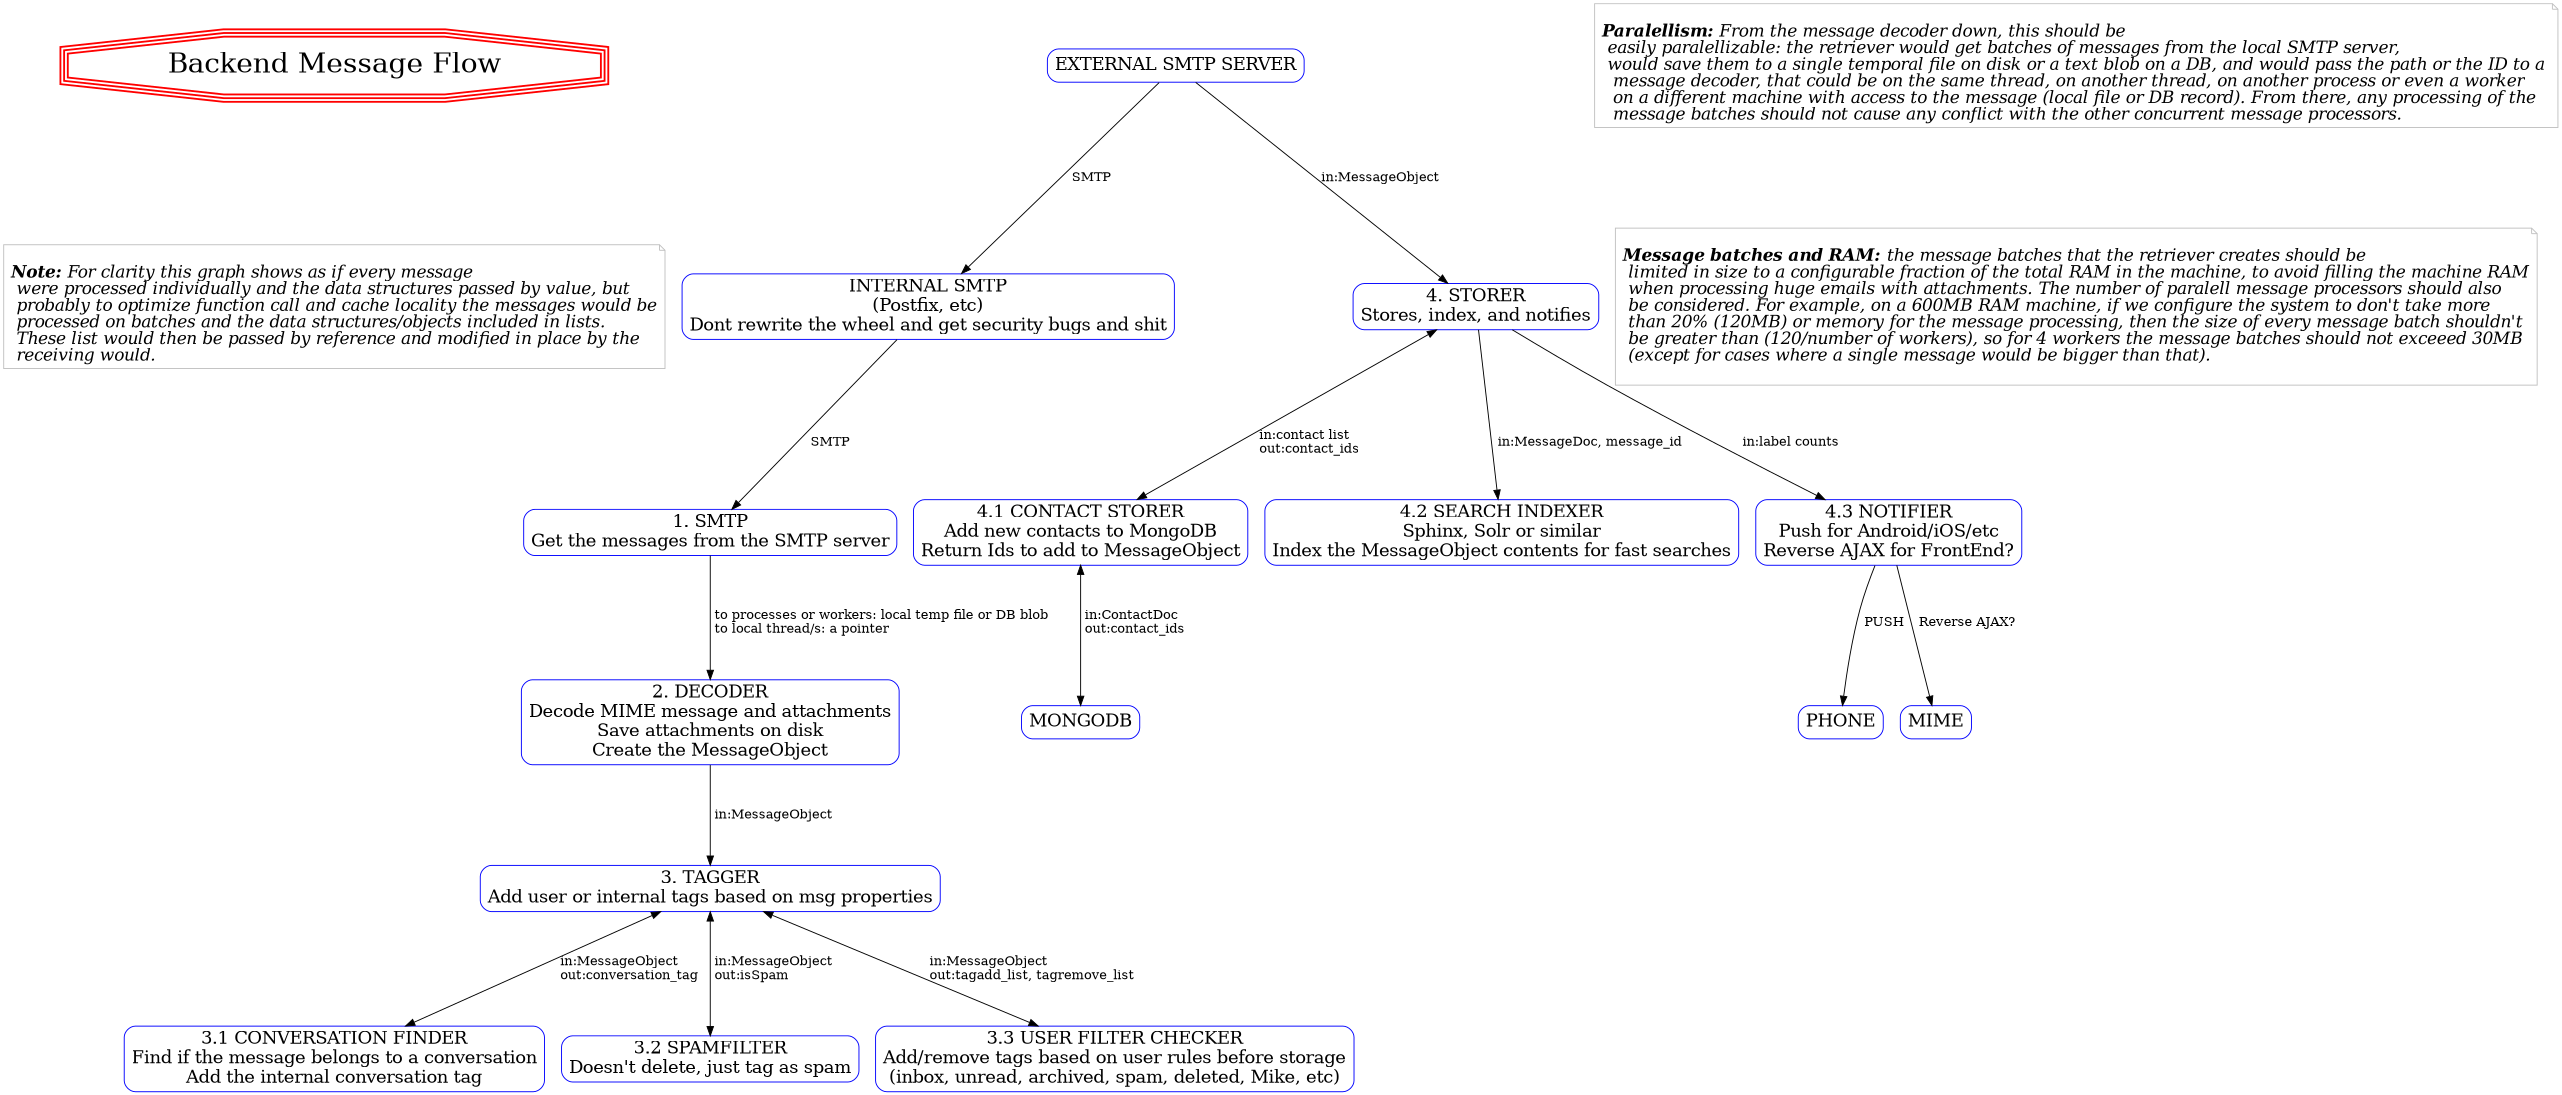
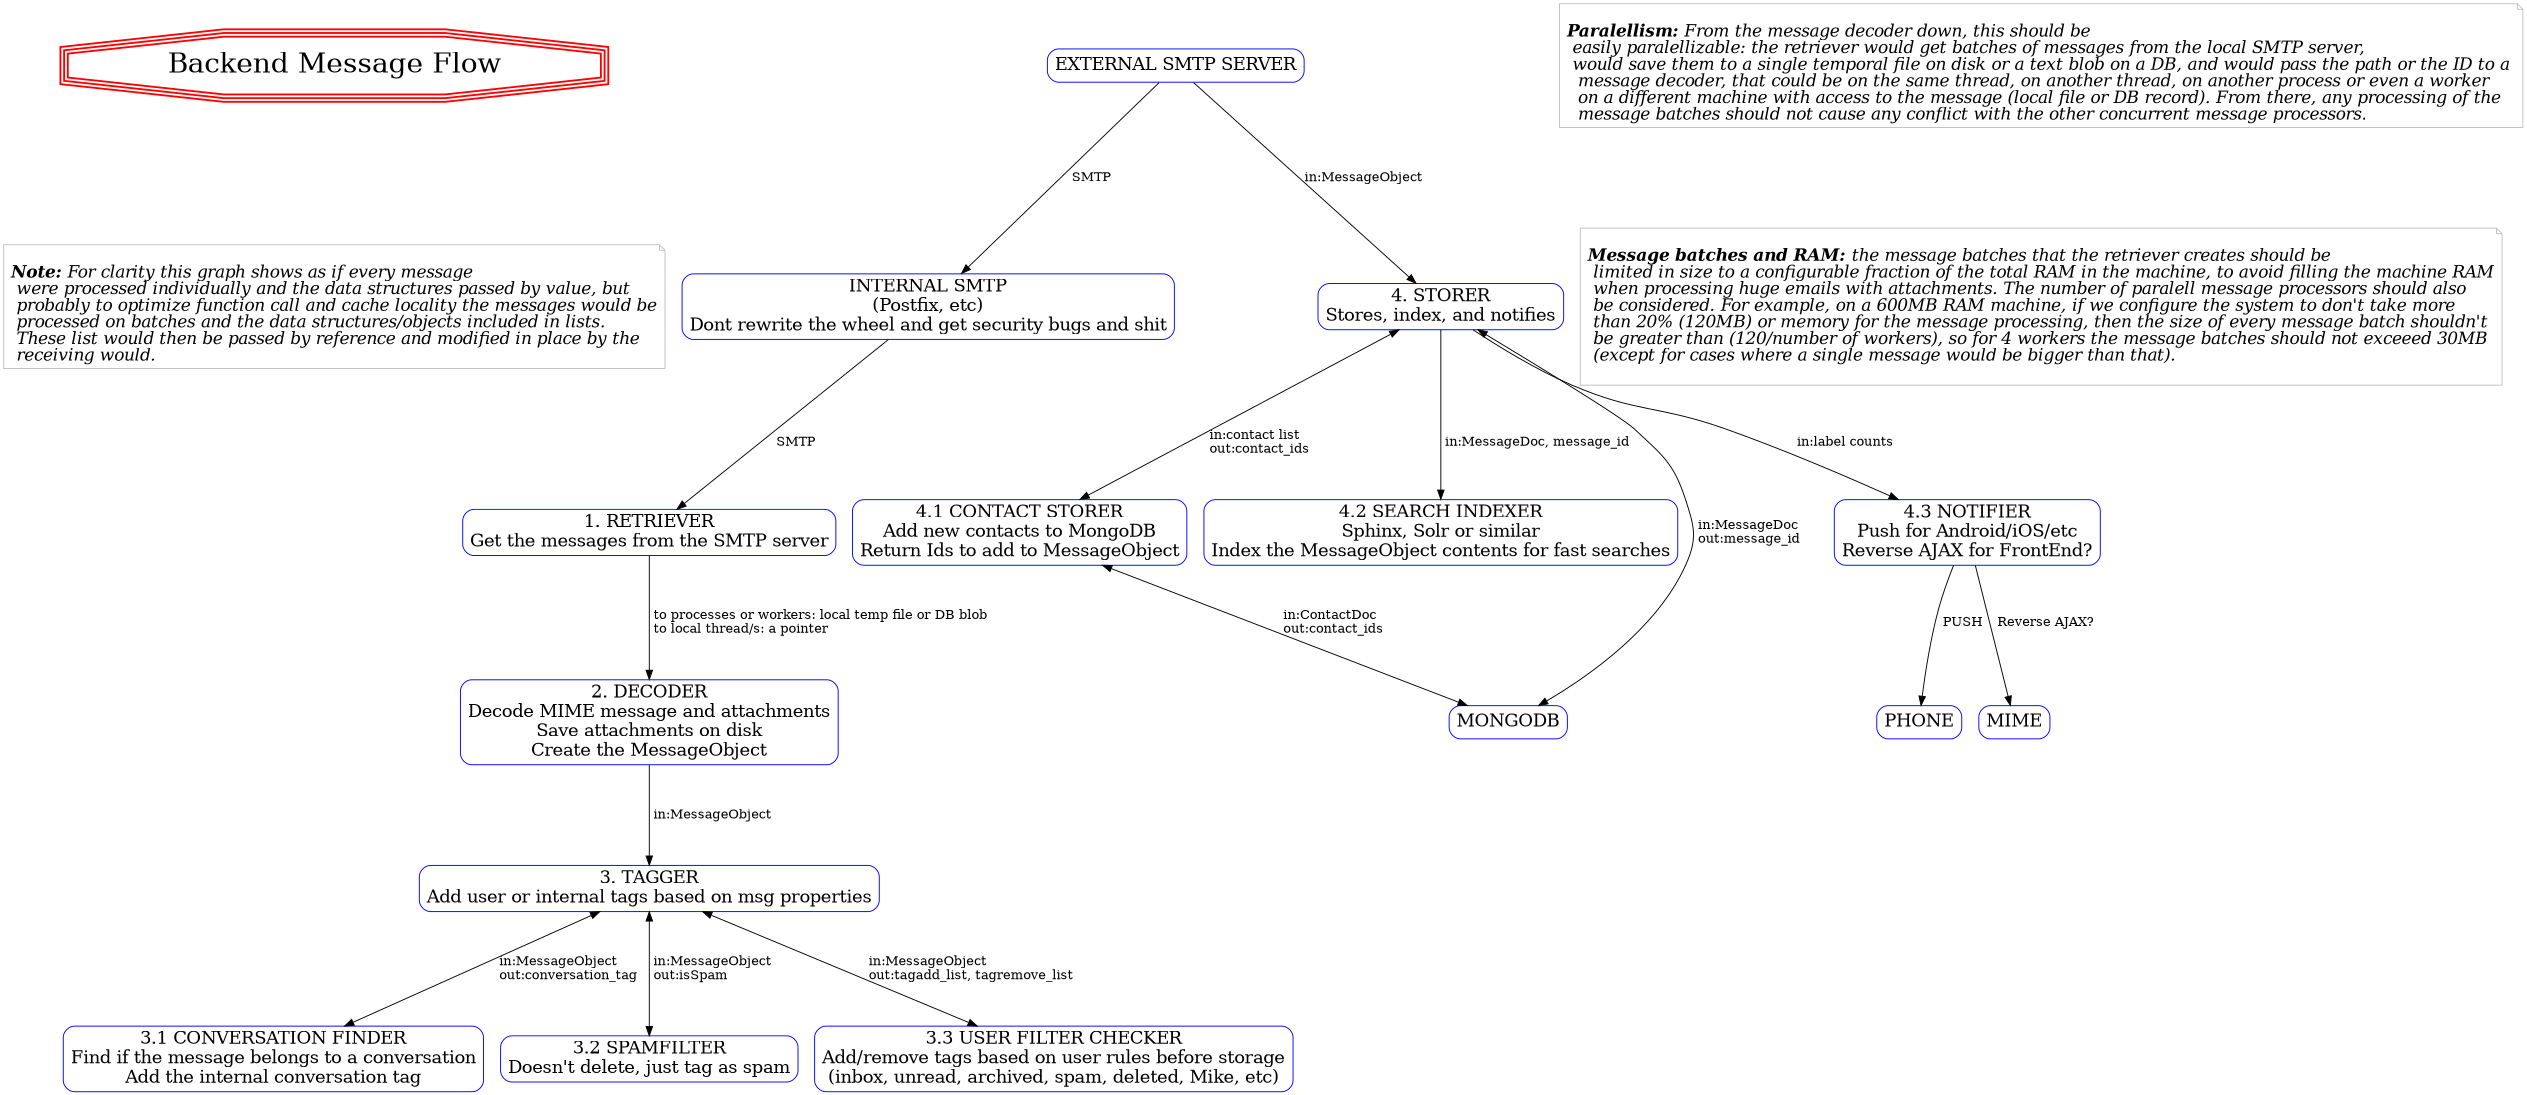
  digraph {
    labelloc=t
    ranksep=1.3
    splines=true
    node [color=Blue fontsize=19 shape=box style=rounded]
    n1 [color=red fontsize=30 label="Backend Message Flow" shape=tripleoctagon style=bold]
    n2 [color=grey fontsize=18 label=<<I><BR ALIGN="LEFT"/><B>Note:</B> For clarity this graph shows as if every message<BR ALIGN="LEFT"/> were processed individually and the data structures passed by value, but<BR ALIGN="LEFT"/> probably to optimize function call and cache locality the messages would be<BR ALIGN="LEFT"/> processed on batches and the data structures/objects included in lists.<BR ALIGN="LEFT"/> These list would then be passed by reference and modified in place by the<BR ALIGN="LEFT"/> receiving would. <BR ALIGN="LEFT"/></I>> shape=note]
    n3 [label="EXTERNAL SMTP SERVER"]
    n4 [label="INTERNAL SMTP\n(Postfix, etc)\nDont rewrite the wheel and get security bugs and shit"]
    n5 [label="4. STORER\nStores, index, and notifies"]
-   n6 [label="1. SMTP\nGet the messages from the SMTP server"]
+   n6 [label="1. RETRIEVER\nGet the messages from the SMTP server"]
    n7 [color=grey fontsize=18 label=<<I><BR ALIGN="LEFT"/><B>Paralellism:</B> From the message decoder down, this should be<BR ALIGN="LEFT"/> easily paralellizable: the retriever would get batches of messages from the local SMTP server,<BR ALIGN="LEFT"/> would save them to a single temporal file on disk or a text blob on a DB, and would pass the path or the ID to a <BR ALIGN="LEFT"/>  message decoder, that could be on the same thread, on another thread, on another process or even a worker <BR ALIGN="LEFT"/>  on a different machine with access to the message (local file or DB record). From there, any processing of the  <BR ALIGN="LEFT"/>  message batches should not cause any conflict with the other concurrent message processors.<BR ALIGN="LEFT"/></I>> shape=note]
    n8 [color=grey fontsize=18 label=<<I><BR ALIGN="LEFT"/><B>Message batches and RAM:</B> the message batches that the retriever creates should be<BR ALIGN="LEFT"/> limited in size to a configurable fraction of the total RAM in the machine, to avoid filling the machine RAM<BR ALIGN="LEFT"/> when processing huge emails with attachments. The number of paralell message processors should also <BR ALIGN="LEFT"/> be considered. For example, on a 600MB RAM machine, if we configure the system to don't take more <BR ALIGN="LEFT"/> than 20% (120MB) or memory for the message processing, then the size of every message batch shouldn't<BR ALIGN="LEFT"/> be greater than (120/number of workers), so for 4 workers the message batches should not exceeed 30MB <BR ALIGN="LEFT"/> (except for cases where a single message would be bigger than that).<BR ALIGN="LEFT"/> <BR ALIGN="LEFT"/></I>> shape=note]
    n9 [label="2. DECODER\nDecode MIME message and attachments\nSave attachments on disk\nCreate the MessageObject"]
    n10 [label="3. TAGGER\nAdd user or internal tags based on msg properties"]
    n11 [label="3.1 CONVERSATION FINDER\nFind if the message belongs to a conversation\nAdd the internal conversation tag"]
    n12 [label="3.2 SPAMFILTER\nDoesn't delete, just tag as spam"]
    n13 [label="3.3 USER FILTER CHECKER\nAdd/remove tags based on user rules before storage\n(inbox, unread, archived, spam, deleted, Mike, etc)"]
    n14 [label="4.1 CONTACT STORER\nAdd new contacts to MongoDB\nReturn Ids to add to MessageObject"]
    n15 [label="4.2 SEARCH INDEXER\nSphinx, Solr or similar\nIndex the MessageObject contents for fast searches"]
    n16 [label=MONGODB]
    n17 [label="4.3 NOTIFIER\nPush for Android/iOS/etc\nReverse AJAX for FrontEnd?"]
    n18 [label=PHONE]
    n19 [label=MIME]
    n1 -> n2 [style=invis]
    n3 -> n4 [label=" SMTP\l"]
    n3 -> n5 [label=" in:MessageObject\l"]
    n4 -> n6 [label=" SMTP\l"]
    n5 -> n14 [dir=both label=" in:contact list\l out:contact_ids\l"]
    n5 -> n15 [label=" in:MessageDoc, message_id\l"]
+   n5 -> n16 [dir=both label=" in:MessageDoc\l out:message_id\l"]
    n5 -> n17 [label=" in:label counts\l"]
    n6 -> n9 [label=" to processes or workers: local temp file or DB blob\l to local thread/s: a pointer\l"]
    n7 -> n8 [style=invis]
    n9 -> n10 [label=" in:MessageObject\l"]
    n10 -> n11 [dir=both label=" in:MessageObject \l out:conversation_tag\l"]
    n10 -> n12 [dir=both label=" in:MessageObject\l out:isSpam\l"]
    n10 -> n13 [dir=both label=" in:MessageObject\l out:tagadd_list, tagremove_list\l"]
    n14 -> n16 [dir=both label=" in:ContactDoc\l out:contact_ids\l"]
    n17 -> n18 [label=" PUSH\l"]
    n17 -> n19 [label=" Reverse AJAX?\l"]
  }
